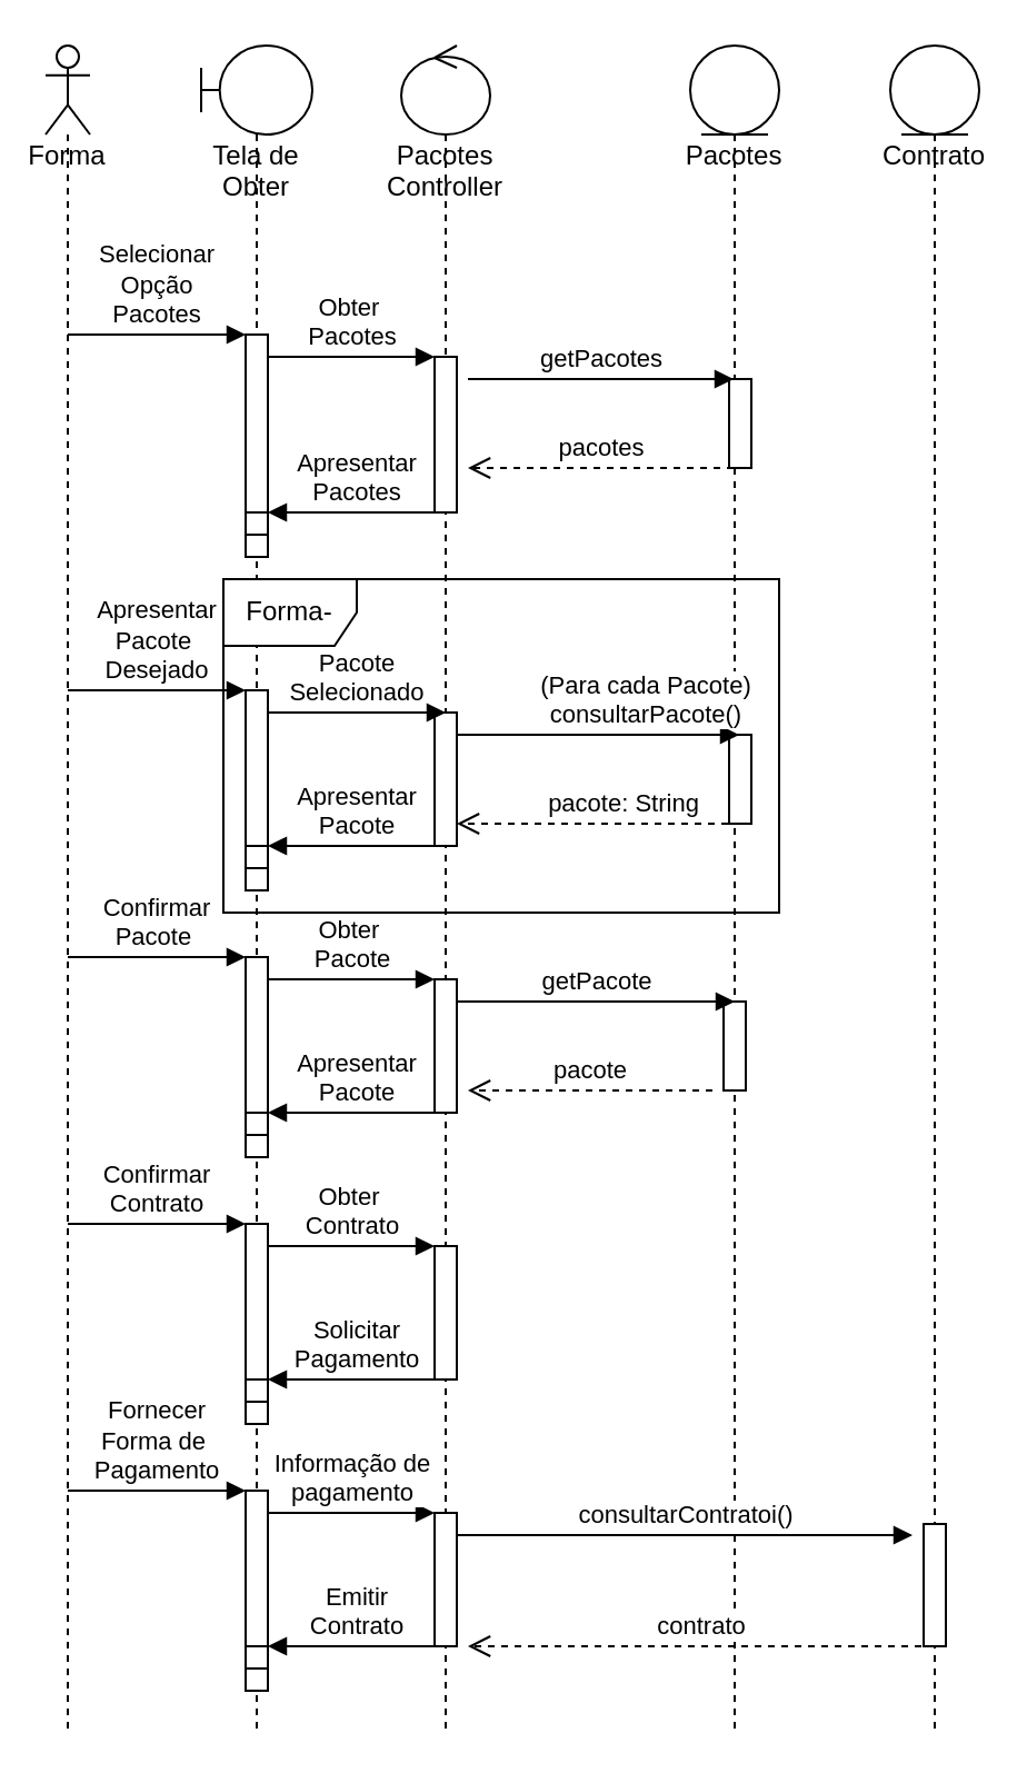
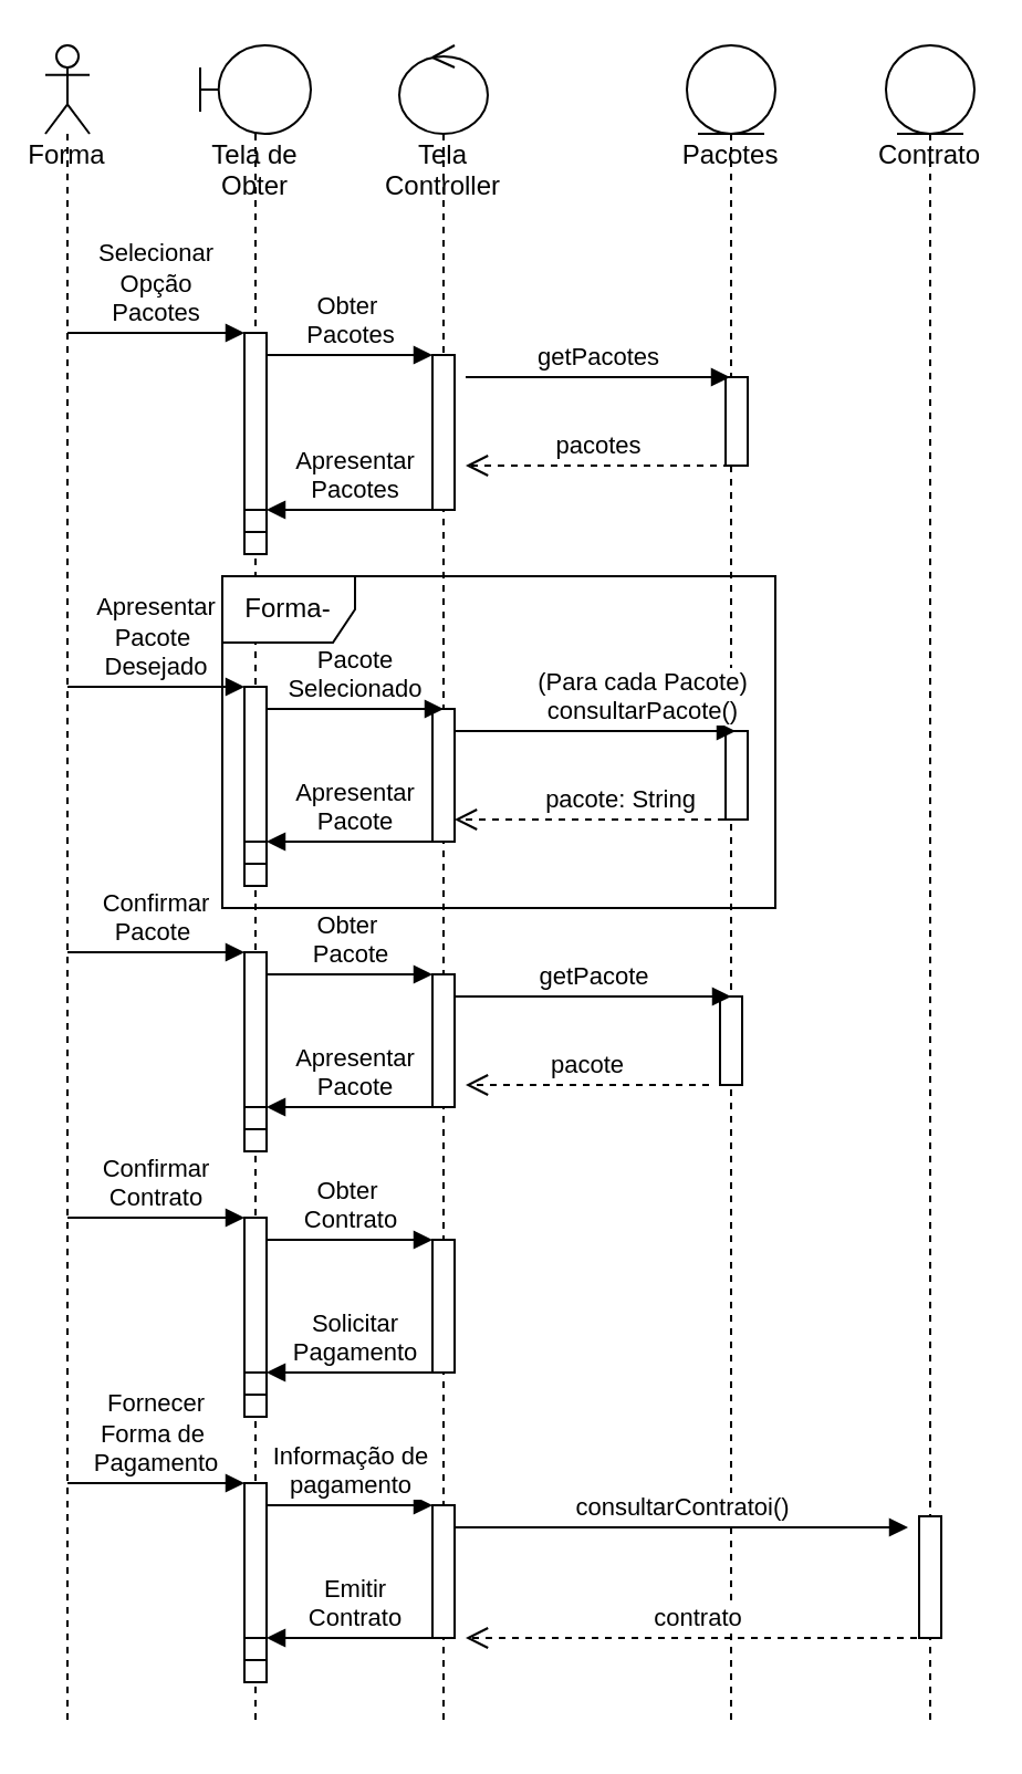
  <mxCell id="0" />
  <mxCell id="1" parent="0" />
  <mxCell id="2" value="Forma" style="shape=umlLifeline;participant=umlActor;perimeter=lifelinePerimeter;whiteSpace=wrap;html=1;container=1;collapsible=0;recursiveResize=0;verticalAlign=top;spacingTop=36;outlineConnect=0;" parent="1" vertex="1"><mxGeometry x="20" y="20" width="20" height="760" as="geometry" /></mxCell>
  <mxCell id="3" value="Tela de Obter" style="shape=umlLifeline;participant=umlBoundary;perimeter=lifelinePerimeter;whiteSpace=wrap;html=1;container=1;collapsible=0;recursiveResize=0;verticalAlign=top;spacingTop=36;outlineConnect=0;" parent="1" vertex="1"><mxGeometry x="90" y="20" width="50" height="760" as="geometry" /></mxCell>
  <mxCell id="4" value="Fornecer&lt;br&gt;Forma de&amp;nbsp;&lt;br&gt;Pagamento" style="html=1;verticalAlign=bottom;endArrow=block;rounded=0;" edge="1" parent="3"><mxGeometry width="80" relative="1" as="geometry"><mxPoint x="-60" y="650" as="sourcePoint" /><mxPoint x="20" y="650" as="targetPoint" /></mxGeometry></mxCell>
  <mxCell id="5" value="" style="html=1;points=[];perimeter=orthogonalPerimeter;" vertex="1" parent="3"><mxGeometry x="20" y="650" width="10" height="90" as="geometry" /></mxCell>
  <mxCell id="6" value="" style="html=1;points=[];perimeter=orthogonalPerimeter;" vertex="1" parent="3"><mxGeometry x="20" y="720" width="10" height="10" as="geometry" /></mxCell>
- <mxCell id="7" value="Pacotes Controller" style="shape=umlLifeline;participant=umlControl;perimeter=lifelinePerimeter;whiteSpace=wrap;html=1;container=1;collapsible=0;recursiveResize=0;verticalAlign=top;spacingTop=36;outlineConnect=0;" parent="1" vertex="1"><mxGeometry x="180" y="20" width="40" height="760" as="geometry" /></mxCell>
+ <mxCell id="7" value="Tela Controller" style="shape=umlLifeline;participant=umlControl;perimeter=lifelinePerimeter;whiteSpace=wrap;html=1;container=1;collapsible=0;recursiveResize=0;verticalAlign=top;spacingTop=36;outlineConnect=0;" parent="1" vertex="1"><mxGeometry x="180" y="20" width="40" height="760" as="geometry" /></mxCell>
  <mxCell id="8" value="" style="html=1;points=[];perimeter=orthogonalPerimeter;" vertex="1" parent="7"><mxGeometry x="15" y="660" width="10" height="60" as="geometry" /></mxCell>
  <mxCell id="9" value="Pacotes" style="shape=umlLifeline;participant=umlEntity;perimeter=lifelinePerimeter;whiteSpace=wrap;html=1;container=1;collapsible=0;recursiveResize=0;verticalAlign=top;spacingTop=36;outlineConnect=0;" parent="1" vertex="1"><mxGeometry x="310" y="20" width="40" height="760" as="geometry" /></mxCell>
  <mxCell id="10" value="" style="html=1;points=[];perimeter=orthogonalPerimeter;" vertex="1" parent="9"><mxGeometry x="15" y="430" width="10" height="40" as="geometry" /></mxCell>
  <mxCell id="11" value="" style="html=1;points=[];perimeter=orthogonalPerimeter;" parent="1" vertex="1"><mxGeometry x="110" y="150" width="10" height="100" as="geometry" /></mxCell>
  <mxCell id="12" value="Obter&amp;nbsp;&lt;br&gt;Pacotes" style="html=1;verticalAlign=bottom;endArrow=block;rounded=0;" parent="1" edge="1"><mxGeometry width="80" relative="1" as="geometry"><mxPoint x="120" y="160" as="sourcePoint" /><mxPoint x="195" y="160" as="targetPoint" /></mxGeometry></mxCell>
  <mxCell id="13" value="" style="html=1;points=[];perimeter=orthogonalPerimeter;" parent="1" vertex="1"><mxGeometry x="110" y="230" width="10" height="10" as="geometry" /></mxCell>
  <mxCell id="14" value="" style="html=1;points=[];perimeter=orthogonalPerimeter;" vertex="1" parent="1"><mxGeometry x="110" y="550" width="10" height="90" as="geometry" /></mxCell>
  <mxCell id="15" value="" style="html=1;points=[];perimeter=orthogonalPerimeter;" parent="1" vertex="1"><mxGeometry x="195" y="160" width="10" height="70" as="geometry" /></mxCell>
  <mxCell id="16" value="" style="html=1;points=[];perimeter=orthogonalPerimeter;" vertex="1" parent="1"><mxGeometry x="195" y="560" width="10" height="60" as="geometry" /></mxCell>
  <mxCell id="17" value="" style="html=1;points=[];perimeter=orthogonalPerimeter;" parent="1" vertex="1"><mxGeometry x="327.5" y="170" width="10" height="40" as="geometry" /></mxCell>
  <mxCell id="18" value="" style="html=1;points=[];perimeter=orthogonalPerimeter;" parent="1" vertex="1"><mxGeometry x="110" y="310" width="10" height="90" as="geometry" /></mxCell>
  <mxCell id="19" value="" style="html=1;points=[];perimeter=orthogonalPerimeter;" vertex="1" parent="1"><mxGeometry x="110" y="380" width="10" height="10" as="geometry" /></mxCell>
  <mxCell id="20" value="" style="html=1;points=[];perimeter=orthogonalPerimeter;" vertex="1" parent="1"><mxGeometry x="195" y="320" width="10" height="60" as="geometry" /></mxCell>
  <mxCell id="21" value="" style="html=1;points=[];perimeter=orthogonalPerimeter;" vertex="1" parent="1"><mxGeometry x="327.5" y="330" width="10" height="40" as="geometry" /></mxCell>
  <mxCell id="22" value="Apresentar &lt;br&gt;Pacote&amp;nbsp;&lt;br&gt;Desejado" style="html=1;verticalAlign=bottom;endArrow=block;rounded=0;" parent="1" edge="1"><mxGeometry width="80" relative="1" as="geometry"><mxPoint x="30" y="310" as="sourcePoint" /><mxPoint x="110" y="310" as="targetPoint" /></mxGeometry></mxCell>
  <mxCell id="23" value="Pacote&lt;br&gt;Selecionado" style="html=1;verticalAlign=bottom;endArrow=block;rounded=0;" edge="1" parent="1"><mxGeometry width="80" relative="1" as="geometry"><mxPoint x="120" y="320" as="sourcePoint" /><mxPoint x="200" y="320" as="targetPoint" /></mxGeometry></mxCell>
  <mxCell id="24" value="(Para cada Pacote)&lt;br&gt;consultarPacote()" style="html=1;verticalAlign=bottom;endArrow=block;rounded=0;" edge="1" parent="1"><mxGeometry x="0.339" width="80" relative="1" as="geometry"><mxPoint x="205" y="330" as="sourcePoint" /><mxPoint x="332" y="330" as="targetPoint" /><mxPoint as="offset" /></mxGeometry></mxCell>
  <mxCell id="25" value="pacote: String" style="html=1;verticalAlign=bottom;endArrow=open;dashed=1;endSize=8;rounded=0;" edge="1" parent="1"><mxGeometry x="-0.23" relative="1" as="geometry"><mxPoint x="327" y="370" as="sourcePoint" /><mxPoint x="205" y="370" as="targetPoint" /><mxPoint as="offset" /></mxGeometry></mxCell>
  <mxCell id="26" value="Forma-" style="shape=umlFrame;whiteSpace=wrap;html=1;" vertex="1" parent="1"><mxGeometry x="100" y="260" width="250" height="150" as="geometry" /></mxCell>
  <mxCell id="27" value="Apresentar&lt;br&gt;Pacote" style="html=1;verticalAlign=bottom;endArrow=block;rounded=0;" edge="1" parent="1"><mxGeometry width="80" relative="1" as="geometry"><mxPoint x="200" y="380" as="sourcePoint" /><mxPoint x="120" y="380" as="targetPoint" /></mxGeometry></mxCell>
  <mxCell id="28" value="Selecionar&lt;br&gt;Opção&lt;br&gt;Pacotes" style="html=1;verticalAlign=bottom;endArrow=block;rounded=0;" parent="1" edge="1"><mxGeometry width="80" relative="1" as="geometry"><mxPoint x="30" y="150" as="sourcePoint" /><mxPoint x="110" y="150" as="targetPoint" /></mxGeometry></mxCell>
  <mxCell id="29" value="" style="html=1;points=[];perimeter=orthogonalPerimeter;" vertex="1" parent="1"><mxGeometry x="110" y="430" width="10" height="90" as="geometry" /></mxCell>
  <mxCell id="30" value="" style="html=1;points=[];perimeter=orthogonalPerimeter;" vertex="1" parent="1"><mxGeometry x="110" y="500" width="10" height="10" as="geometry" /></mxCell>
  <mxCell id="31" value="" style="html=1;points=[];perimeter=orthogonalPerimeter;" vertex="1" parent="1"><mxGeometry x="195" y="440" width="10" height="60" as="geometry" /></mxCell>
  <mxCell id="32" value="Confirmar&lt;br&gt;Pacote&amp;nbsp;" style="html=1;verticalAlign=bottom;endArrow=block;rounded=0;" edge="1" parent="1"><mxGeometry width="80" relative="1" as="geometry"><mxPoint x="30" y="430" as="sourcePoint" /><mxPoint x="110" y="430" as="targetPoint" /></mxGeometry></mxCell>
  <mxCell id="33" value="Obter&amp;nbsp;&lt;br&gt;Pacote" style="html=1;verticalAlign=bottom;endArrow=block;rounded=0;" edge="1" parent="1"><mxGeometry width="80" relative="1" as="geometry"><mxPoint x="120" y="440" as="sourcePoint" /><mxPoint x="195" y="440" as="targetPoint" /></mxGeometry></mxCell>
  <mxCell id="34" value="getPacote" style="html=1;verticalAlign=bottom;endArrow=block;rounded=0;" edge="1" parent="1"><mxGeometry width="80" relative="1" as="geometry"><mxPoint x="205" y="450" as="sourcePoint" /><mxPoint x="330" y="450" as="targetPoint" /></mxGeometry></mxCell>
  <mxCell id="35" value="pacote" style="html=1;verticalAlign=bottom;endArrow=open;dashed=1;endSize=8;rounded=0;" edge="1" parent="1"><mxGeometry relative="1" as="geometry"><mxPoint x="320" y="490" as="sourcePoint" /><mxPoint x="210" y="490" as="targetPoint" /></mxGeometry></mxCell>
  <mxCell id="36" value="Apresentar&lt;br&gt;Pacote" style="html=1;verticalAlign=bottom;endArrow=block;rounded=0;" edge="1" parent="1"><mxGeometry width="80" relative="1" as="geometry"><mxPoint x="200" y="500" as="sourcePoint" /><mxPoint x="120" y="500" as="targetPoint" /></mxGeometry></mxCell>
  <mxCell id="37" value="getPacotes" style="html=1;verticalAlign=bottom;endArrow=block;rounded=0;" parent="1" edge="1"><mxGeometry width="80" relative="1" as="geometry"><mxPoint x="210" y="170" as="sourcePoint" /><mxPoint x="329.5" y="170" as="targetPoint" /></mxGeometry></mxCell>
  <mxCell id="38" value="pacotes" style="html=1;verticalAlign=bottom;endArrow=open;dashed=1;endSize=8;rounded=0;" parent="1" edge="1"><mxGeometry relative="1" as="geometry"><mxPoint x="329.5" y="210" as="sourcePoint" /><mxPoint x="210" y="210" as="targetPoint" /></mxGeometry></mxCell>
  <mxCell id="39" value="Apresentar&lt;br&gt;Pacotes" style="html=1;verticalAlign=bottom;endArrow=block;rounded=0;" edge="1" parent="1"><mxGeometry width="80" relative="1" as="geometry"><mxPoint x="200" y="230" as="sourcePoint" /><mxPoint x="120" y="230" as="targetPoint" /></mxGeometry></mxCell>
  <mxCell id="40" value="" style="html=1;points=[];perimeter=orthogonalPerimeter;" vertex="1" parent="1"><mxGeometry x="195" y="160" width="10" height="70" as="geometry" /></mxCell>
  <mxCell id="41" value="Confirmar&lt;br&gt;Contrato" style="html=1;verticalAlign=bottom;endArrow=block;rounded=0;" edge="1" parent="1"><mxGeometry width="80" relative="1" as="geometry"><mxPoint x="30" y="550" as="sourcePoint" /><mxPoint x="110" y="550" as="targetPoint" /></mxGeometry></mxCell>
  <mxCell id="42" value="Obter&amp;nbsp;&lt;br&gt;Contrato" style="html=1;verticalAlign=bottom;endArrow=block;rounded=0;" edge="1" parent="1"><mxGeometry width="80" relative="1" as="geometry"><mxPoint x="120" y="560" as="sourcePoint" /><mxPoint x="195" y="560" as="targetPoint" /></mxGeometry></mxCell>
  <mxCell id="43" value="Solicitar&lt;br&gt;Pagamento" style="html=1;verticalAlign=bottom;endArrow=block;rounded=0;" edge="1" parent="1"><mxGeometry width="80" relative="1" as="geometry"><mxPoint x="200" y="620" as="sourcePoint" /><mxPoint x="120" y="620" as="targetPoint" /></mxGeometry></mxCell>
  <mxCell id="44" value="" style="html=1;points=[];perimeter=orthogonalPerimeter;" vertex="1" parent="1"><mxGeometry x="110" y="620" width="10" height="10" as="geometry" /></mxCell>
  <mxCell id="45" value="Contrato" style="shape=umlLifeline;participant=umlEntity;perimeter=lifelinePerimeter;whiteSpace=wrap;html=1;container=1;collapsible=0;recursiveResize=0;verticalAlign=top;spacingTop=36;outlineConnect=0;" vertex="1" parent="1"><mxGeometry x="400" y="20" width="40" height="760" as="geometry" /></mxCell>
  <mxCell id="46" value="" style="html=1;points=[];perimeter=orthogonalPerimeter;" vertex="1" parent="45"><mxGeometry x="15" y="665" width="10" height="55" as="geometry" /></mxCell>
  <mxCell id="47" value="Informação de&lt;br&gt;pagamento" style="html=1;verticalAlign=bottom;endArrow=block;rounded=0;" edge="1" parent="1"><mxGeometry width="80" relative="1" as="geometry"><mxPoint x="120" y="680" as="sourcePoint" /><mxPoint x="195" y="680" as="targetPoint" /></mxGeometry></mxCell>
  <mxCell id="48" value="consultarContratoi()" style="html=1;verticalAlign=bottom;endArrow=block;rounded=0;" edge="1" parent="1"><mxGeometry width="80" relative="1" as="geometry"><mxPoint x="205" y="690" as="sourcePoint" /><mxPoint x="410" y="690" as="targetPoint" /></mxGeometry></mxCell>
  <mxCell id="49" value="contrato" style="html=1;verticalAlign=bottom;endArrow=open;dashed=1;endSize=8;rounded=0;" edge="1" parent="1"><mxGeometry relative="1" as="geometry"><mxPoint x="420" y="740" as="sourcePoint" /><mxPoint x="210" y="740" as="targetPoint" /></mxGeometry></mxCell>
  <mxCell id="50" value="Emitir&lt;br&gt;Contrato" style="html=1;verticalAlign=bottom;endArrow=block;rounded=0;" edge="1" parent="1"><mxGeometry width="80" relative="1" as="geometry"><mxPoint x="200" y="740" as="sourcePoint" /><mxPoint x="120" y="740" as="targetPoint" /></mxGeometry></mxCell>
